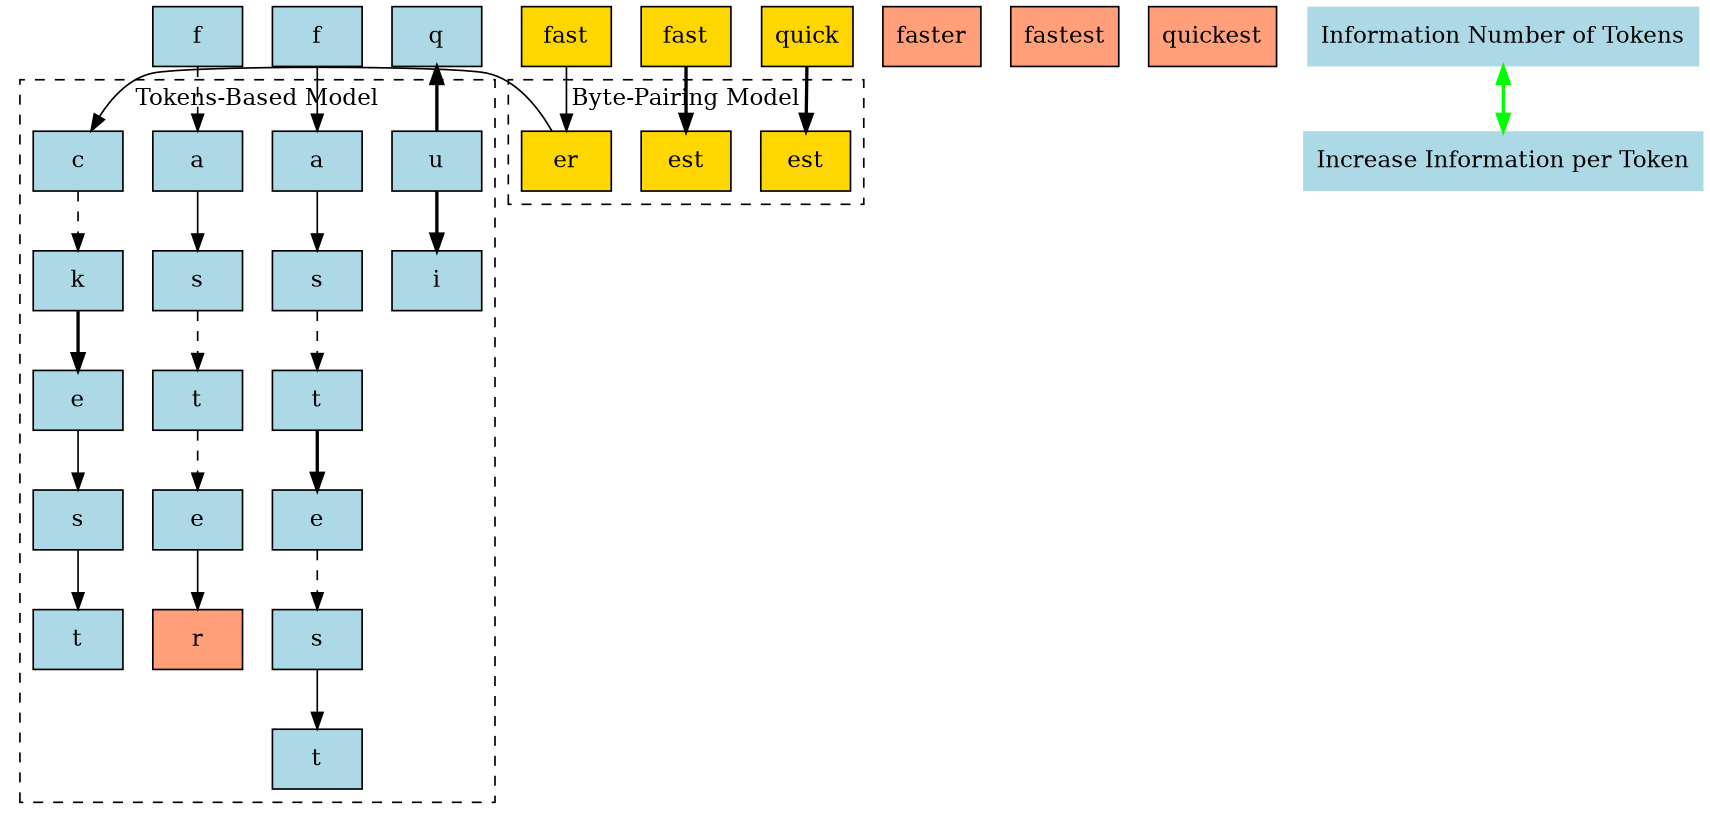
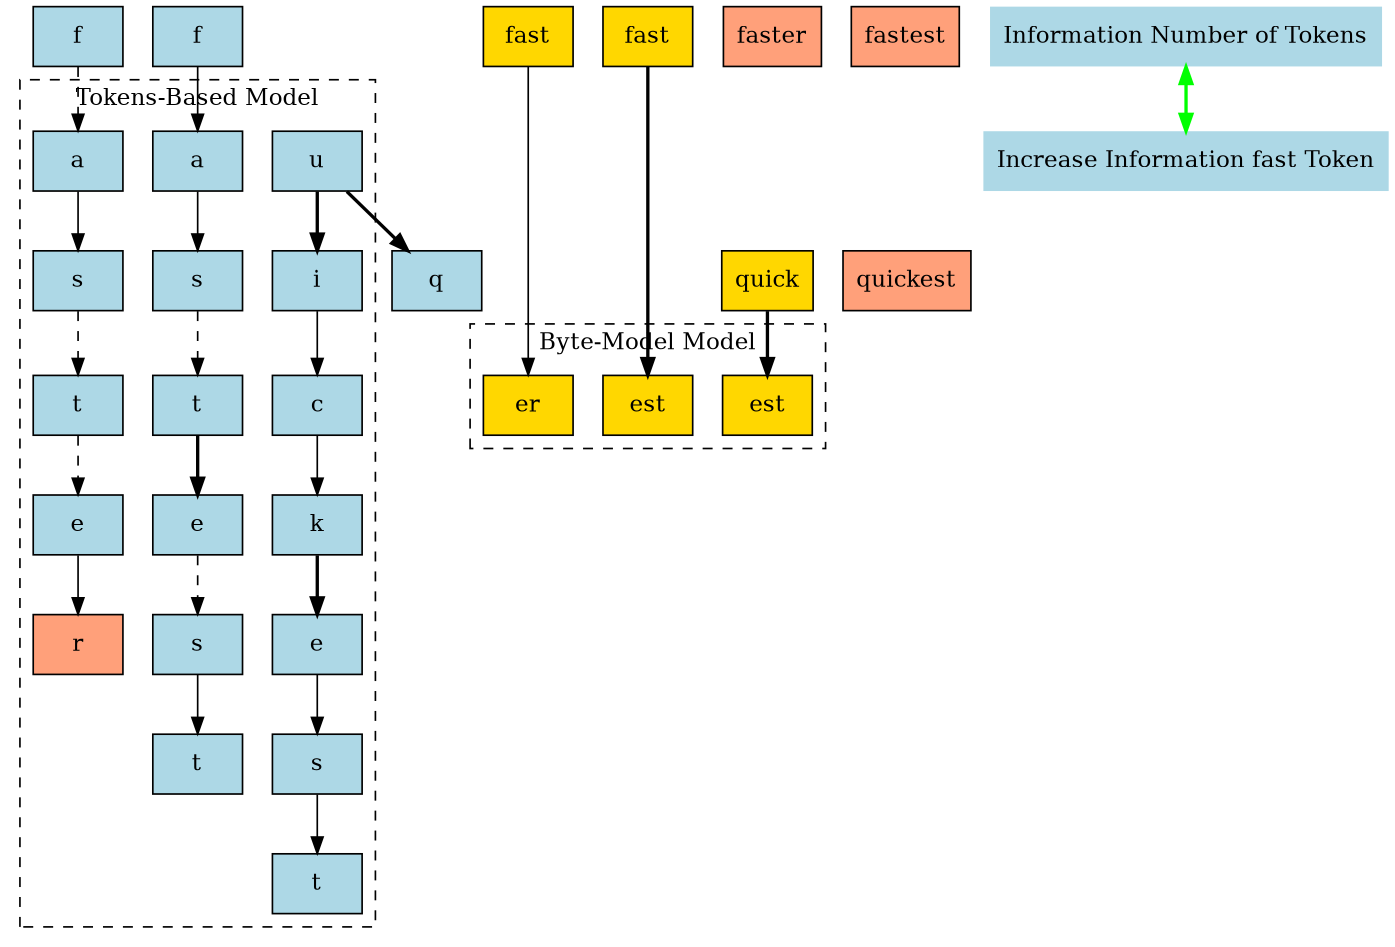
  digraph {
    rankdir=TB
    node [fillcolor=lightblue shape=box style=filled]
    edge [style=solid]
    n1 [label=f]
    n2 [fillcolor=gold label=fast]
    n3 [fillcolor=lightsalmon label=faster]
    n4 [label=f]
    n5 [fillcolor=gold label=fast]
    n6 [fillcolor=lightsalmon label=fastest]
    n7 [label=q]
    n8 [fillcolor=gold label=quick]
    n9 [fillcolor=lightsalmon label=quickest]
    n10 [label=a]
    n11 [label=s]
    n12 [label=t]
    n13 [label=e]
    n14 [fillcolor=lightsalmon label=r]
    n15 [label=a]
    n16 [label=s]
    n17 [label=t]
    n18 [label=e]
    n19 [label=s]
    n20 [label=t]
    n21 [label=u]
    n22 [label=i]
    n23 [label=c]
    n24 [label=k]
    n25 [label=e]
    n26 [label=s]
    n27 [label=t]
    n28 [fillcolor=gold label=er]
    n29 [fillcolor=gold label=est]
    n30 [fillcolor=gold label=est]
-   n31 [label="Increase Information per Token" shape=plaintext]
+   n31 [label="Increase Information fast Token" shape=plaintext]
    n32 [label="Information Number of Tokens" shape=plaintext]
    subgraph sub_1 {
      rank=same
      n1
      n2
      n3
    }
    subgraph sub_2 {
      rank=same
      n4
      n5
      n6
    }
    subgraph sub_3 {
      rank=same
      n7
      n8
      n9
    }
    subgraph cluster_4 {
      label="Tokens-Based Model"
      style=dashed
      n10
      n11
      n12
      n13
      n14
      n15
      n16
      n17
      n18
      n19
      n20
      n21
      n22
      n23
      n24
      n25
      n26
      n27
    }
    subgraph cluster_5 {
-     label="Byte-Pairing Model"
+     label="Byte-Model Model"
      style=dashed
      n28
      n29
      n30
    }
    subgraph cluster_6 {
      label="Word-Based Model"
      style=dashed
    }
    n1 -> n10 [style=dashed]
    n2 -> n28
    n4 -> n15
    n5 -> n29 [style=bold]
    n8 -> n30 [style=bold]
    n10 -> n11
    n11 -> n12 [style=dashed]
    n12 -> n13 [style=dashed]
    n13 -> n14
    n15 -> n16
    n16 -> n17 [style=dashed]
    n17 -> n18 [style=bold]
    n18 -> n19 [style=dashed]
    n19 -> n20
    n21 -> n7 [style=bold]
    n21 -> n22 [style=bold]
-   n28 -> n23
-   n23 -> n24 [style=dashed]
+   n22 -> n23
+   n23 -> n24
    n24 -> n25 [style=bold]
    n25 -> n26
    n26 -> n27
    n32 -> n31 [color=green dir=both style=bold]
  }
